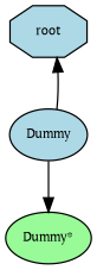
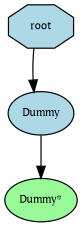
  digraph {
    fontname="PT Serif"
    ordering=out
    node [fillcolor=lightblue fontcolor=black fontname="PT Serif" fontsize=9 shape=ellipse style=filled]
    edge [fontname="PT Serif"]
    n1 [label=root shape=octagon]
    n2 [label=Dummy]
    n3 [fillcolor=palegreen label="Dummy*"]
-   n2 -> n1
+   n1 -> n2
    n2 -> n3
  }
